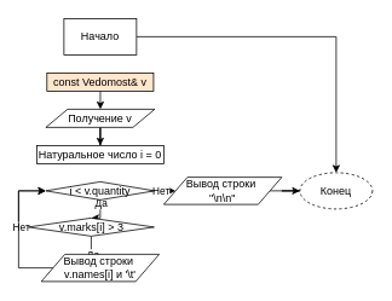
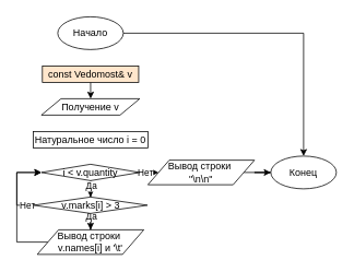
  <mxCell id="0" />
  <mxCell id="1" parent="0" />
  <mxCell id="2" style="edgeStyle=orthogonalEdgeStyle;rounded=0;orthogonalLoop=1;jettySize=auto;html=1;" edge="1" parent="1" source="3" target="23"><mxGeometry relative="1" as="geometry" /></mxCell>
- <mxCell id="3" value="Начало" style="whiteSpace=wrap;html=1;rounded=0;" vertex="1" parent="1"><mxGeometry x="70" y="20" width="80" height="40" as="geometry" /></mxCell>
+ <mxCell id="3" value="Начало" style="ellipse;whiteSpace=wrap;html=1;" vertex="1" parent="1"><mxGeometry x="70" y="20" width="80" height="40" as="geometry" /></mxCell>
  <mxCell id="4" style="edgeStyle=orthogonalEdgeStyle;rounded=0;orthogonalLoop=1;jettySize=auto;html=1;entryX=0.5;entryY=0;entryDx=0;entryDy=0;" edge="1" parent="1" source="5" target="7"><mxGeometry relative="1" as="geometry" /></mxCell>
  <mxCell id="5" value="const Vedomost&amp;amp; v" style="rounded=0;whiteSpace=wrap;html=1;fillColor=#ffe6cc;" vertex="1" parent="1"><mxGeometry x="51.25" y="80" width="117.5" height="20" as="geometry" /></mxCell>
- <mxCell id="6" style="edgeStyle=orthogonalEdgeStyle;rounded=0;orthogonalLoop=1;jettySize=auto;html=1;entryX=0.5;entryY=0;entryDx=0;entryDy=0;" edge="1" parent="1" source="7" target="8"><mxGeometry relative="1" as="geometry" /></mxCell>
  <mxCell id="7" value="Получение v" style="shape=parallelogram;perimeter=parallelogramPerimeter;whiteSpace=wrap;html=1;" vertex="1" parent="1"><mxGeometry x="50" y="120" width="120" height="20" as="geometry" /></mxCell>
  <mxCell id="8" value="Натуральное число i = 0" style="rounded=0;whiteSpace=wrap;html=1;" vertex="1" parent="1"><mxGeometry x="40" y="160" width="140" height="20" as="geometry" /></mxCell>
  <mxCell id="9" style="edgeStyle=orthogonalEdgeStyle;rounded=0;orthogonalLoop=1;jettySize=auto;html=1;entryX=0.5;entryY=0;entryDx=0;entryDy=0;" edge="1" parent="1" source="13" target="18"><mxGeometry relative="1" as="geometry" /></mxCell>
  <mxCell id="10" value="Да" style="edgeLabel;html=1;align=center;verticalAlign=middle;resizable=0;points=[];" vertex="1" connectable="0" parent="9"><mxGeometry x="-0.811" relative="1" as="geometry"><mxPoint as="offset" /></mxGeometry></mxCell>
  <mxCell id="11" style="edgeStyle=orthogonalEdgeStyle;rounded=0;orthogonalLoop=1;jettySize=auto;html=1;entryX=0;entryY=0.5;entryDx=0;entryDy=0;" edge="1" parent="1" source="13" target="22"><mxGeometry relative="1" as="geometry" /></mxCell>
  <mxCell id="12" value="Нет" style="edgeLabel;html=1;align=center;verticalAlign=middle;resizable=0;points=[];" vertex="1" connectable="0" parent="11"><mxGeometry x="0.598" relative="1" as="geometry"><mxPoint as="offset" /></mxGeometry></mxCell>
  <mxCell id="13" value="i &amp;lt; v.quantity" style="rhombus;whiteSpace=wrap;html=1;" vertex="1" parent="1"><mxGeometry x="50" y="200" width="120" height="20" as="geometry" /></mxCell>
  <mxCell id="14" value="" style="edgeStyle=orthogonalEdgeStyle;rounded=0;orthogonalLoop=1;jettySize=auto;html=1;entryX=0;entryY=0.5;entryDx=0;entryDy=0;" edge="1" parent="1" source="18" target="13"><mxGeometry x="-0.106" y="11" relative="1" as="geometry"><Array as="points"><mxPoint x="20" y="250" /><mxPoint x="20" y="210" /></Array><mxPoint as="offset" /></mxGeometry></mxCell>
  <mxCell id="15" value="Нет" style="edgeLabel;html=1;align=center;verticalAlign=middle;resizable=0;points=[];" vertex="1" connectable="0" parent="14"><mxGeometry x="-0.813" y="-1" relative="1" as="geometry"><mxPoint as="offset" /></mxGeometry></mxCell>
  <mxCell id="16" style="edgeStyle=orthogonalEdgeStyle;rounded=0;orthogonalLoop=1;jettySize=auto;html=1;entryX=0.5;entryY=0;entryDx=0;entryDy=0;" edge="1" parent="1" source="18" target="20"><mxGeometry relative="1" as="geometry" /></mxCell>
  <mxCell id="17" value="Да" style="edgeLabel;html=1;align=center;verticalAlign=middle;resizable=0;points=[];" vertex="1" connectable="0" parent="16"><mxGeometry x="0.478" relative="1" as="geometry"><mxPoint as="offset" /></mxGeometry></mxCell>
- <mxCell id="18" value="v.marks[i] &amp;gt; 3" style="rhombus;whiteSpace=wrap;html=1;" vertex="1" parent="1"><mxGeometry x="30.63" y="240" width="138.75" height="20" as="geometry" /></mxCell>
+ <mxCell id="18" value="v.marks[i] &amp;gt; 3" style="rhombus;whiteSpace=wrap;html=1;" vertex="1" parent="1"><mxGeometry x="40.63" y="240" width="138.75" height="20" as="geometry" /></mxCell>
  <mxCell id="19" style="edgeStyle=orthogonalEdgeStyle;rounded=0;orthogonalLoop=1;jettySize=auto;html=1;entryX=0;entryY=0.5;entryDx=0;entryDy=0;" edge="1" parent="1" source="20" target="13"><mxGeometry relative="1" as="geometry"><Array as="points"><mxPoint x="20" y="295" /><mxPoint x="20" y="210" /></Array></mxGeometry></mxCell>
  <mxCell id="20" value="Вывод строки&amp;nbsp;&lt;br&gt;v.names[i] и '\t'" style="shape=parallelogram;perimeter=parallelogramPerimeter;whiteSpace=wrap;html=1;" vertex="1" parent="1"><mxGeometry x="45" y="280" width="130" height="30" as="geometry" /></mxCell>
  <mxCell id="21" style="edgeStyle=orthogonalEdgeStyle;rounded=0;orthogonalLoop=1;jettySize=auto;html=1;entryX=0;entryY=0.5;entryDx=0;entryDy=0;" edge="1" parent="1" source="22" target="23"><mxGeometry relative="1" as="geometry" /></mxCell>
  <mxCell id="22" value="Вывод строки&amp;nbsp;&lt;br&gt;&quot;\n\n&quot;" style="shape=parallelogram;perimeter=parallelogramPerimeter;whiteSpace=wrap;html=1;" vertex="1" parent="1"><mxGeometry x="180" y="195" width="130" height="30" as="geometry" /></mxCell>
- <mxCell id="23" value="Конец" style="ellipse;whiteSpace=wrap;html=1;dashed=1;" vertex="1" parent="1"><mxGeometry x="330" y="190" width="80" height="40" as="geometry" /></mxCell>
+ <mxCell id="23" value="Конец" style="ellipse;whiteSpace=wrap;html=1;" vertex="1" parent="1"><mxGeometry x="330" y="190" width="80" height="40" as="geometry" /></mxCell>
